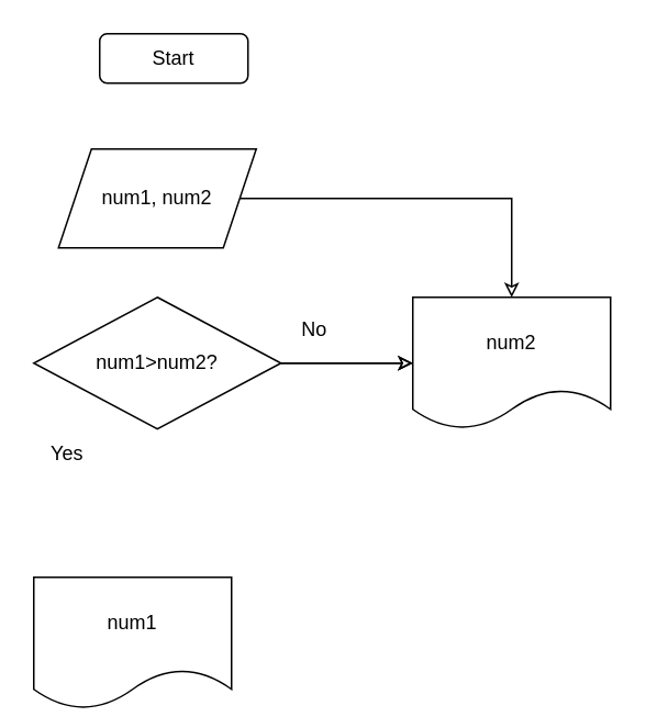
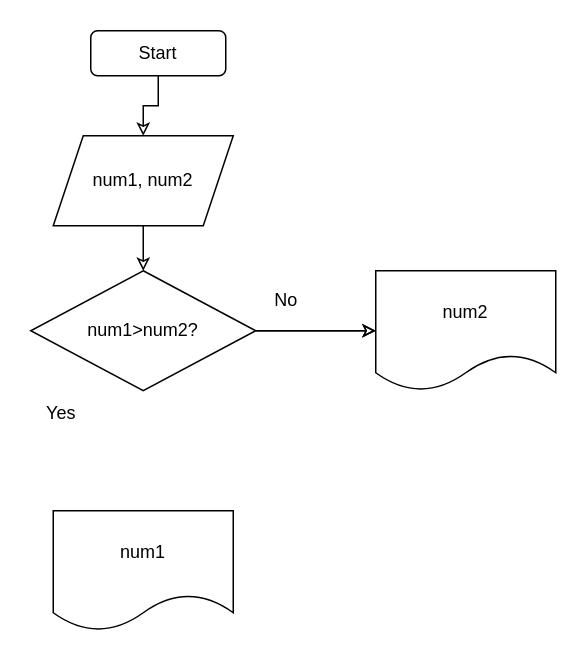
  <mxCell id="0" />
  <mxCell id="1" parent="0" />
+ <mxCell id="2" value="" style="edgeStyle=orthogonalEdgeStyle;rounded=0;orthogonalLoop=1;jettySize=auto;html=1;endArrow=classic;endFill=0;" edge="1" parent="1" source="3" target="5"><mxGeometry relative="1" as="geometry" /></mxCell>
  <mxCell id="3" value="Start" style="rounded=1;whiteSpace=wrap;html=1;" vertex="1" parent="1"><mxGeometry x="60" y="20" width="90" height="30" as="geometry" /></mxCell>
- <mxCell id="4" value="" style="edgeStyle=orthogonalEdgeStyle;rounded=0;orthogonalLoop=1;jettySize=auto;html=1;endArrow=classic;endFill=0;" edge="1" parent="1" source="5" target="12"><mxGeometry relative="1" as="geometry" /></mxCell>
+ <mxCell id="4" value="" style="edgeStyle=orthogonalEdgeStyle;rounded=0;orthogonalLoop=1;jettySize=auto;html=1;endArrow=classic;endFill=0;" edge="1" parent="1" source="5" target="8"><mxGeometry relative="1" as="geometry" /></mxCell>
  <mxCell id="5" value="num1, num2" style="shape=parallelogram;perimeter=parallelogramPerimeter;whiteSpace=wrap;html=1;fixedSize=1;" vertex="1" parent="1"><mxGeometry x="35" y="90" width="120" height="60" as="geometry" /></mxCell>
  <mxCell id="6" value="" style="edgeStyle=orthogonalEdgeStyle;rounded=0;orthogonalLoop=1;jettySize=auto;html=1;endArrow=classic;endFill=0;" edge="1" parent="1" source="8"><mxGeometry relative="1" as="geometry"><mxPoint x="250" y="220" as="targetPoint" /></mxGeometry></mxCell>
  <mxCell id="7" style="edgeStyle=orthogonalEdgeStyle;rounded=0;orthogonalLoop=1;jettySize=auto;html=1;endArrow=classic;endFill=0;" edge="1" parent="1" source="8" target="12"><mxGeometry relative="1" as="geometry" /></mxCell>
  <mxCell id="8" value="num1&amp;gt;num2?" style="rhombus;whiteSpace=wrap;html=1;" vertex="1" parent="1"><mxGeometry x="20" y="180" width="150" height="80" as="geometry" /></mxCell>
  <mxCell id="9" value="Yes" style="text;html=1;align=center;verticalAlign=middle;resizable=0;points=[];autosize=1;strokeColor=none;fillColor=none;" vertex="1" parent="1"><mxGeometry x="20" y="260" width="40" height="30" as="geometry" /></mxCell>
  <mxCell id="10" value="No" style="text;html=1;align=center;verticalAlign=middle;resizable=0;points=[];autosize=1;strokeColor=none;fillColor=none;" vertex="1" parent="1"><mxGeometry x="170" y="185" width="40" height="30" as="geometry" /></mxCell>
- <mxCell id="11" value="num1" style="shape=document;whiteSpace=wrap;html=1;boundedLbl=1;" vertex="1" parent="1"><mxGeometry x="20" y="350" width="120" height="80" as="geometry" /></mxCell>
+ <mxCell id="11" value="num1" style="shape=document;whiteSpace=wrap;html=1;boundedLbl=1;" vertex="1" parent="1"><mxGeometry x="35" y="340" width="120" height="80" as="geometry" /></mxCell>
  <mxCell id="12" value="num2&lt;br&gt;" style="shape=document;whiteSpace=wrap;html=1;boundedLbl=1;" vertex="1" parent="1"><mxGeometry x="250" y="180" width="120" height="80" as="geometry" /></mxCell>
